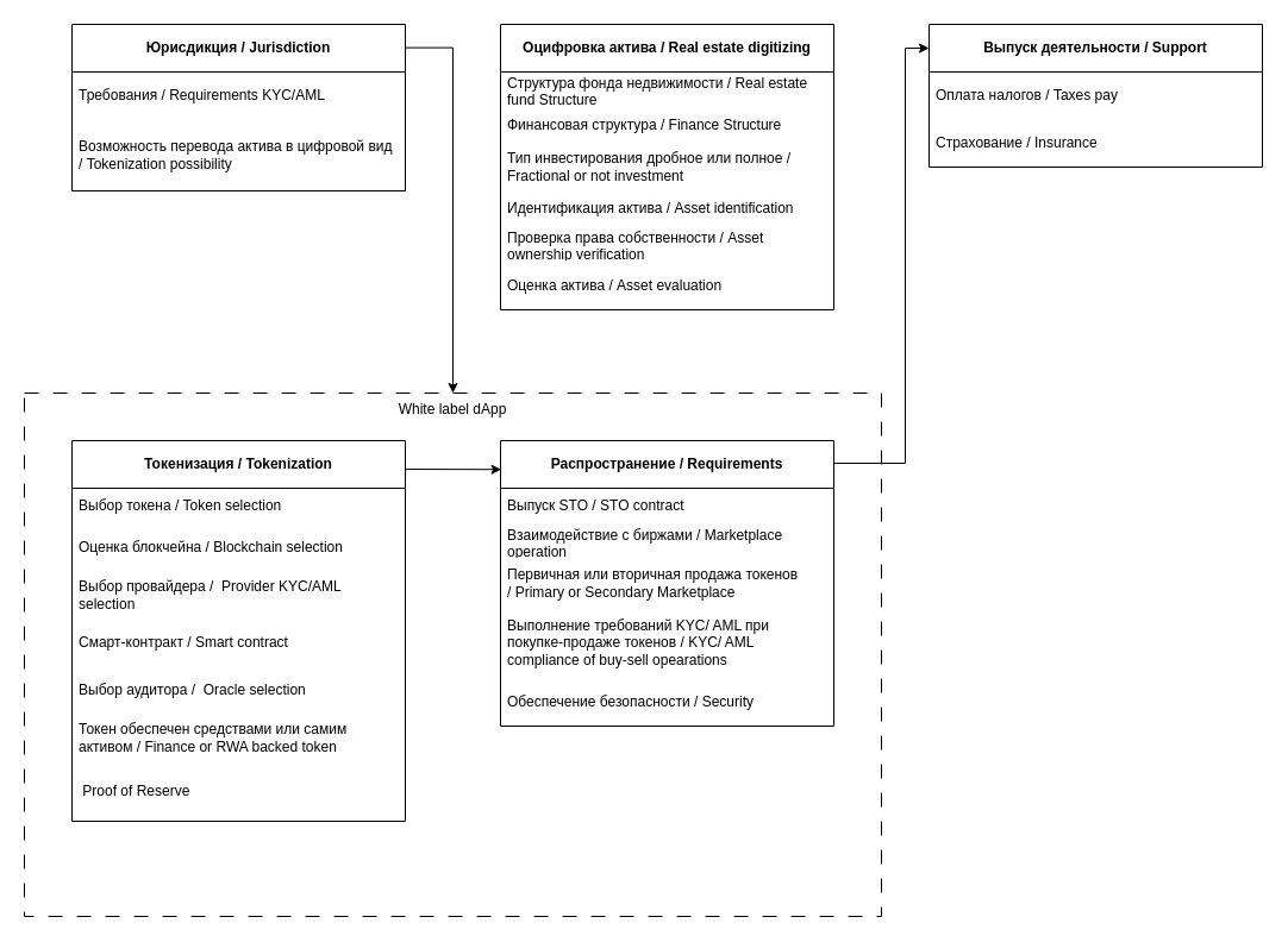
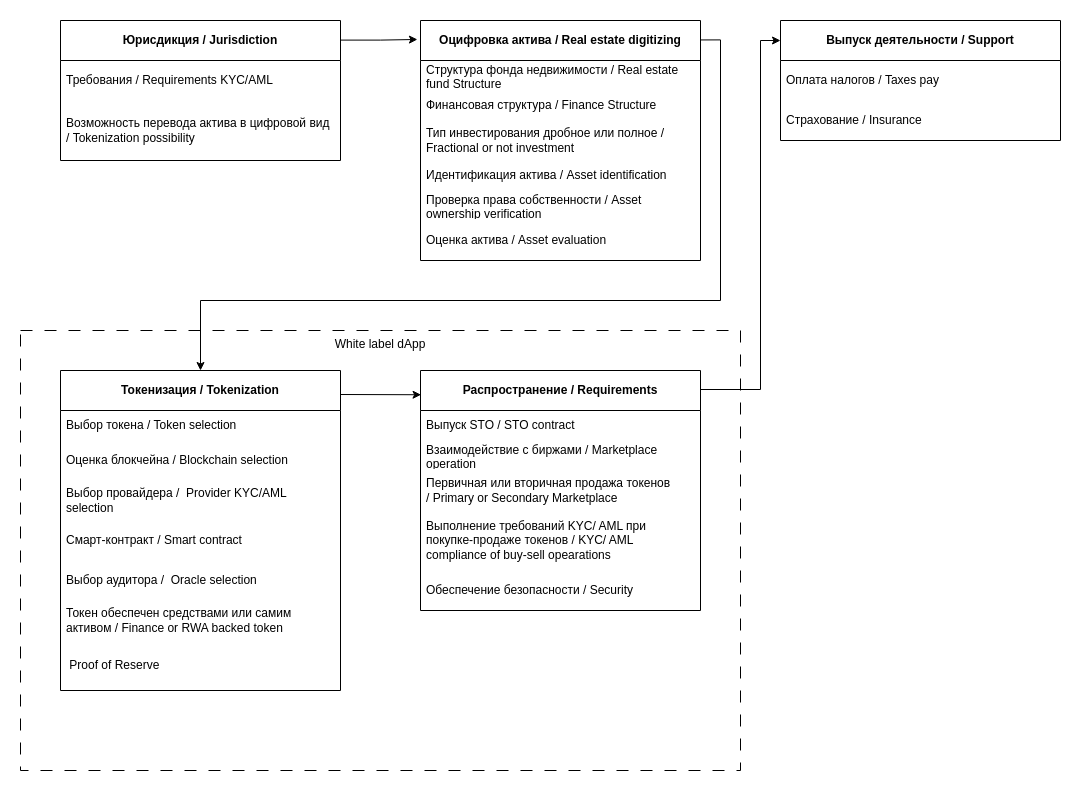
  <mxCell id="0" />
  <mxCell id="1" parent="0" />
  <mxCell id="2" value="White label dApp" style="rounded=0;whiteSpace=wrap;html=1;gradientColor=none;fillColor=none;dashed=1;dashPattern=12 12;verticalAlign=top;" vertex="1" parent="1"><mxGeometry x="20" y="330" width="720" height="440" as="geometry" /></mxCell>
  <mxCell id="3" value="&lt;b&gt;Распространение / Requirements&lt;/b&gt;" style="swimlane;fontStyle=0;childLayout=stackLayout;horizontal=1;startSize=40;horizontalStack=0;resizeParent=1;resizeParentMax=0;resizeLast=0;collapsible=1;marginBottom=0;whiteSpace=wrap;html=1;" vertex="1" parent="1"><mxGeometry x="420" y="370" width="280" height="240" as="geometry" /></mxCell>
  <mxCell id="4" value="Выпуск STO / STO contract" style="text;strokeColor=none;fillColor=none;align=left;verticalAlign=middle;spacingLeft=4;spacingRight=4;overflow=hidden;points=[[0,0.5],[1,0.5]];portConstraint=eastwest;rotatable=0;whiteSpace=wrap;html=1;fontColor=#000000;" vertex="1" parent="3"><mxGeometry y="40" width="280" height="30" as="geometry" /></mxCell>
  <mxCell id="5" value="Взаимодействие с биржами / Marketplace operation" style="text;strokeColor=none;fillColor=none;align=left;verticalAlign=middle;spacingLeft=4;spacingRight=4;overflow=hidden;points=[[0,0.5],[1,0.5]];portConstraint=eastwest;rotatable=0;whiteSpace=wrap;html=1;labelBackgroundColor=default;fontColor=#000000;" vertex="1" parent="3"><mxGeometry y="70" width="280" height="30" as="geometry" /></mxCell>
  <mxCell id="6" value="Первичная или вторичная продажа токенов /&amp;nbsp;Primary or Secondary Marketplace" style="text;strokeColor=none;fillColor=none;align=left;verticalAlign=middle;spacingLeft=4;spacingRight=4;overflow=hidden;points=[[0,0.5],[1,0.5]];portConstraint=eastwest;rotatable=0;whiteSpace=wrap;html=1;fontColor=#000000;" vertex="1" parent="3"><mxGeometry y="100" width="280" height="40" as="geometry" /></mxCell>
  <mxCell id="7" value="Выполнение требований KYC/ AML при покупке-продаже токенов / KYC/ AML compliance of buy-sell opearations" style="text;strokeColor=none;fillColor=none;align=left;verticalAlign=middle;spacingLeft=4;spacingRight=4;overflow=hidden;points=[[0,0.5],[1,0.5]];portConstraint=eastwest;rotatable=0;whiteSpace=wrap;html=1;fontColor=#000000;" vertex="1" parent="3"><mxGeometry y="140" width="280" height="60" as="geometry" /></mxCell>
  <mxCell id="8" value="Обеспечение безопасности / Security" style="text;strokeColor=none;fillColor=none;align=left;verticalAlign=middle;spacingLeft=4;spacingRight=4;overflow=hidden;points=[[0,0.5],[1,0.5]];portConstraint=eastwest;rotatable=0;whiteSpace=wrap;html=1;fontColor=#000000;" vertex="1" parent="3"><mxGeometry y="200" width="280" height="40" as="geometry" /></mxCell>
  <mxCell id="9" value="&lt;b&gt;Токенизация / Tokenization&lt;/b&gt;" style="swimlane;fontStyle=0;childLayout=stackLayout;horizontal=1;startSize=40;horizontalStack=0;resizeParent=1;resizeParentMax=0;resizeLast=0;collapsible=1;marginBottom=0;whiteSpace=wrap;html=1;" vertex="1" parent="1"><mxGeometry x="60" y="370" width="280" height="320" as="geometry" /></mxCell>
  <mxCell id="10" value="Выбор токена / Token selection" style="text;strokeColor=none;fillColor=none;align=left;verticalAlign=middle;spacingLeft=4;spacingRight=4;overflow=hidden;points=[[0,0.5],[1,0.5]];portConstraint=eastwest;rotatable=0;whiteSpace=wrap;html=1;" vertex="1" parent="9"><mxGeometry y="40" width="280" height="30" as="geometry" /></mxCell>
  <mxCell id="11" value="Оценка блокчейна / Blockchain selection" style="text;strokeColor=none;fillColor=none;align=left;verticalAlign=middle;spacingLeft=4;spacingRight=4;overflow=hidden;points=[[0,0.5],[1,0.5]];portConstraint=eastwest;rotatable=0;whiteSpace=wrap;html=1;" vertex="1" parent="9"><mxGeometry y="70" width="280" height="40" as="geometry" /></mxCell>
  <mxCell id="12" value="Выбор провайдера /&amp;nbsp; Provider KYC/AML selection" style="text;strokeColor=none;fillColor=none;align=left;verticalAlign=middle;spacingLeft=4;spacingRight=4;overflow=hidden;points=[[0,0.5],[1,0.5]];portConstraint=eastwest;rotatable=0;whiteSpace=wrap;html=1;fontColor=#000000;" vertex="1" parent="9"><mxGeometry y="110" width="280" height="40" as="geometry" /></mxCell>
  <mxCell id="13" value="Смарт-контракт / Smart contract" style="text;strokeColor=none;fillColor=none;align=left;verticalAlign=middle;spacingLeft=4;spacingRight=4;overflow=hidden;points=[[0,0.5],[1,0.5]];portConstraint=eastwest;rotatable=0;whiteSpace=wrap;html=1;fontColor=#000000;" vertex="1" parent="9"><mxGeometry y="150" width="280" height="40" as="geometry" /></mxCell>
  <mxCell id="14" value="Выбор аудитора /&amp;nbsp; Oracle selection" style="text;strokeColor=none;fillColor=none;align=left;verticalAlign=middle;spacingLeft=4;spacingRight=4;overflow=hidden;points=[[0,0.5],[1,0.5]];portConstraint=eastwest;rotatable=0;whiteSpace=wrap;html=1;fontColor=#000000;" vertex="1" parent="9"><mxGeometry y="190" width="280" height="40" as="geometry" /></mxCell>
  <mxCell id="15" value="Токен обеспечен средствами или самим активом / Finance or RWA backed token" style="text;strokeColor=none;fillColor=none;align=left;verticalAlign=middle;spacingLeft=4;spacingRight=4;overflow=hidden;points=[[0,0.5],[1,0.5]];portConstraint=eastwest;rotatable=0;whiteSpace=wrap;html=1;fontColor=#000000;" vertex="1" parent="9"><mxGeometry y="230" width="280" height="40" as="geometry" /></mxCell>
  <mxCell id="16" value="&lt;font style=&quot;font-size: 12px;&quot;&gt;&amp;nbsp;&lt;span style=&quot;font-family: arial, sans-serif; background-color: rgb(255, 255, 255);&quot;&gt;Proof of Reserve&lt;/span&gt;&lt;/font&gt;" style="text;strokeColor=none;fillColor=none;align=left;verticalAlign=middle;spacingLeft=4;spacingRight=4;overflow=hidden;points=[[0,0.5],[1,0.5]];portConstraint=eastwest;rotatable=0;whiteSpace=wrap;html=1;fontColor=#000000;" vertex="1" parent="9"><mxGeometry y="270" width="280" height="50" as="geometry" /></mxCell>
  <mxCell id="17" value="&lt;b&gt;Оцифровка актива / Real estate digitizing&lt;/b&gt;" style="swimlane;fontStyle=0;childLayout=stackLayout;horizontal=1;startSize=40;horizontalStack=0;resizeParent=1;resizeParentMax=0;resizeLast=0;collapsible=1;marginBottom=0;whiteSpace=wrap;html=1;" vertex="1" parent="1"><mxGeometry x="420" y="20" width="280" height="240" as="geometry" /></mxCell>
  <mxCell id="18" value="&lt;font&gt;Структура фонда недвижимости /&amp;nbsp;Real estate fund Structure&lt;/font&gt;" style="text;strokeColor=none;fillColor=none;align=left;verticalAlign=middle;spacingLeft=4;spacingRight=4;overflow=hidden;points=[[0,0.5],[1,0.5]];portConstraint=eastwest;rotatable=0;whiteSpace=wrap;html=1;fontColor=#000000;" vertex="1" parent="17"><mxGeometry y="40" width="280" height="30" as="geometry" /></mxCell>
  <mxCell id="19" value="&lt;font&gt;Финансовая структура /&amp;nbsp;Finance Structure&lt;/font&gt;" style="text;strokeColor=none;fillColor=none;align=left;verticalAlign=middle;spacingLeft=4;spacingRight=4;overflow=hidden;points=[[0,0.5],[1,0.5]];portConstraint=eastwest;rotatable=0;whiteSpace=wrap;html=1;fontColor=#000000;" vertex="1" parent="17"><mxGeometry y="70" width="280" height="30" as="geometry" /></mxCell>
  <mxCell id="20" value="Тип инвестирования дробное или полное / Fractional or not investment&amp;nbsp;" style="text;strokeColor=none;fillColor=none;align=left;verticalAlign=middle;spacingLeft=4;spacingRight=4;overflow=hidden;points=[[0,0.5],[1,0.5]];portConstraint=eastwest;rotatable=0;whiteSpace=wrap;html=1;" vertex="1" parent="17"><mxGeometry y="100" width="280" height="40" as="geometry" /></mxCell>
  <mxCell id="21" value="Идентификация актива / Asset identification" style="text;strokeColor=none;fillColor=none;align=left;verticalAlign=middle;spacingLeft=4;spacingRight=4;overflow=hidden;points=[[0,0.5],[1,0.5]];portConstraint=eastwest;rotatable=0;whiteSpace=wrap;html=1;" vertex="1" parent="17"><mxGeometry y="140" width="280" height="30" as="geometry" /></mxCell>
  <mxCell id="22" value="Проверка права собственности / Asset ownership verification" style="text;strokeColor=none;fillColor=none;align=left;verticalAlign=middle;spacingLeft=4;spacingRight=4;overflow=hidden;points=[[0,0.5],[1,0.5]];portConstraint=eastwest;rotatable=0;whiteSpace=wrap;html=1;" vertex="1" parent="17"><mxGeometry y="170" width="280" height="30" as="geometry" /></mxCell>
  <mxCell id="23" value="Оценка актива / Asset evaluation" style="text;strokeColor=none;fillColor=none;align=left;verticalAlign=middle;spacingLeft=4;spacingRight=4;overflow=hidden;points=[[0,0.5],[1,0.5]];portConstraint=eastwest;rotatable=0;whiteSpace=wrap;html=1;" vertex="1" parent="17"><mxGeometry y="200" width="280" height="40" as="geometry" /></mxCell>
  <mxCell id="24" value="&lt;b&gt;Выпуск деятельности / Support&lt;/b&gt;" style="swimlane;fontStyle=0;childLayout=stackLayout;horizontal=1;startSize=40;horizontalStack=0;resizeParent=1;resizeParentMax=0;resizeLast=0;collapsible=1;marginBottom=0;whiteSpace=wrap;html=1;" vertex="1" parent="1"><mxGeometry x="780" y="20" width="280" height="120" as="geometry" /></mxCell>
  <mxCell id="25" value="Оплата налогов / Taxes pay" style="text;strokeColor=none;fillColor=none;align=left;verticalAlign=middle;spacingLeft=4;spacingRight=4;overflow=hidden;points=[[0,0.5],[1,0.5]];portConstraint=eastwest;rotatable=0;whiteSpace=wrap;html=1;fontColor=#000000;" vertex="1" parent="24"><mxGeometry y="40" width="280" height="40" as="geometry" /></mxCell>
  <mxCell id="26" value="Страхование / Insurance" style="text;strokeColor=none;fillColor=none;align=left;verticalAlign=middle;spacingLeft=4;spacingRight=4;overflow=hidden;points=[[0,0.5],[1,0.5]];portConstraint=eastwest;rotatable=0;whiteSpace=wrap;html=1;fontColor=#000000;" vertex="1" parent="24"><mxGeometry y="80" width="280" height="40" as="geometry" /></mxCell>
  <mxCell id="27" value="&lt;b&gt;Юрисдикция / Jurisdiction&lt;/b&gt;" style="swimlane;fontStyle=0;childLayout=stackLayout;horizontal=1;startSize=40;horizontalStack=0;resizeParent=1;resizeParentMax=0;resizeLast=0;collapsible=1;marginBottom=0;whiteSpace=wrap;html=1;" vertex="1" parent="1"><mxGeometry x="60" y="20" width="280" height="140" as="geometry" /></mxCell>
  <mxCell id="28" value="Требования / Requirements KYC/AML" style="text;strokeColor=none;fillColor=none;align=left;verticalAlign=middle;spacingLeft=4;spacingRight=4;overflow=hidden;points=[[0,0.5],[1,0.5]];portConstraint=eastwest;rotatable=0;whiteSpace=wrap;html=1;" vertex="1" parent="27"><mxGeometry y="40" width="280" height="40" as="geometry" /></mxCell>
  <mxCell id="29" value="Возможность перевода актива в цифровой вид / Tokenization possibility" style="text;strokeColor=none;fillColor=none;align=left;verticalAlign=middle;spacingLeft=4;spacingRight=4;overflow=hidden;points=[[0,0.5],[1,0.5]];portConstraint=eastwest;rotatable=0;whiteSpace=wrap;html=1;" vertex="1" parent="27"><mxGeometry y="80" width="280" height="60" as="geometry" /></mxCell>
- <mxCell id="30" style="edgeStyle=orthogonalEdgeStyle;rounded=0;orthogonalLoop=1;jettySize=auto;html=1;exitX=1;exitY=0.14;exitDx=0;exitDy=0;exitPerimeter=0;" edge="1" parent="1" source="27" target="2"><mxGeometry relative="1" as="geometry" /></mxCell>
+ <mxCell id="30" style="edgeStyle=orthogonalEdgeStyle;rounded=0;orthogonalLoop=1;jettySize=auto;html=1;exitX=1;exitY=0.14;exitDx=0;exitDy=0;entryX=-0.011;entryY=0.079;entryDx=0;entryDy=0;entryPerimeter=0;exitPerimeter=0;" edge="1" parent="1" source="27" target="17"><mxGeometry relative="1" as="geometry" /></mxCell>
+ <mxCell id="31" style="edgeStyle=orthogonalEdgeStyle;rounded=0;orthogonalLoop=1;jettySize=auto;html=1;entryX=0.5;entryY=0;entryDx=0;entryDy=0;exitX=1.001;exitY=0.081;exitDx=0;exitDy=0;exitPerimeter=0;" edge="1" parent="1" source="17" target="9"><mxGeometry relative="1" as="geometry"><mxPoint x="710" y="60" as="sourcePoint" /><Array as="points"><mxPoint x="720" y="40" /><mxPoint x="720" y="300" /><mxPoint x="200" y="300" /></Array></mxGeometry></mxCell>
  <mxCell id="32" style="edgeStyle=orthogonalEdgeStyle;rounded=0;orthogonalLoop=1;jettySize=auto;html=1;entryX=0.002;entryY=0.101;entryDx=0;entryDy=0;entryPerimeter=0;" edge="1" parent="1" target="3"><mxGeometry relative="1" as="geometry"><mxPoint x="340" y="394" as="sourcePoint" /><mxPoint x="420" y="392" as="targetPoint" /><Array as="points"><mxPoint x="340" y="394" /><mxPoint x="350" y="394" /></Array></mxGeometry></mxCell>
  <mxCell id="33" style="edgeStyle=orthogonalEdgeStyle;rounded=0;orthogonalLoop=1;jettySize=auto;html=1;" edge="1" parent="1"><mxGeometry relative="1" as="geometry"><mxPoint x="700" y="389" as="sourcePoint" /><mxPoint x="780" y="40" as="targetPoint" /><Array as="points"><mxPoint x="760" y="389" /><mxPoint x="760" y="40" /></Array></mxGeometry></mxCell>
